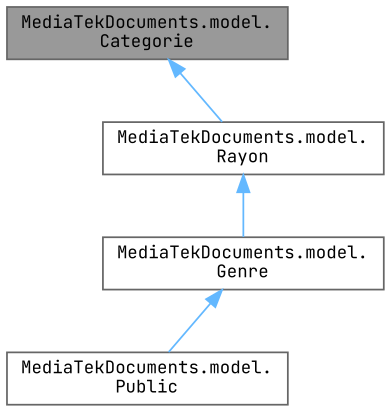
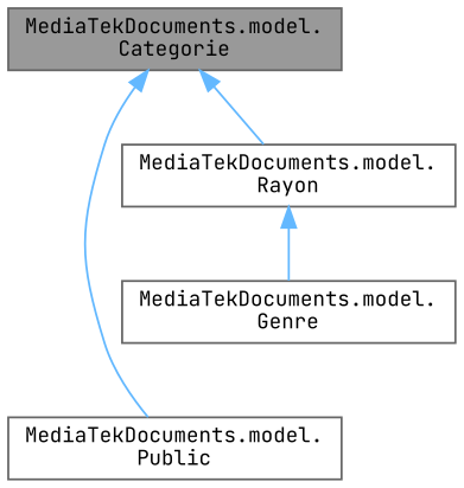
  digraph {
    fontname="JetBrains Mono"
    rankdir=TB
    node [color=gray40 fillcolor=white fontname="JetBrains Mono" fontsize=10 shape=box style=filled]
    edge [color=steelblue1 dir=back fontname="JetBrains Mono" fontsize=10 labelfontname=Helvetica labelfontsize=10 style=solid]
    n1 [fillcolor=grey60 fontcolor=black height=0.2 label="MediaTekDocuments.model.\lCategorie" width=0.4]
    n2 [height=0.2 label="MediaTekDocuments.model.\lPublic" width=0.4]
    n3 [height=0.2 label="MediaTekDocuments.model.\lRayon" width=0.4]
    n4 [height=0.2 label="MediaTekDocuments.model.\lGenre" width=0.4]
-   n4 -> n2
+   n1 -> n2
    n1 -> n3
    n3 -> n4
  }
